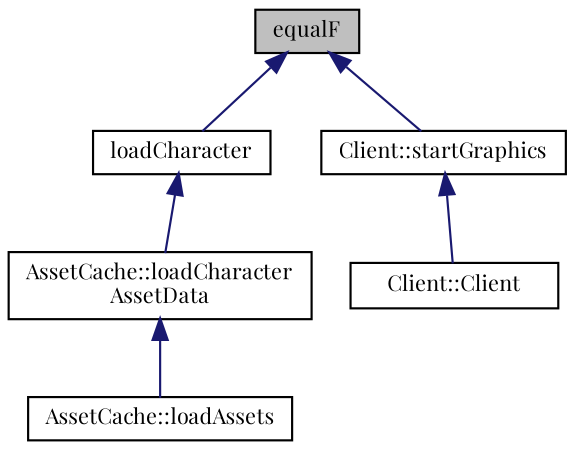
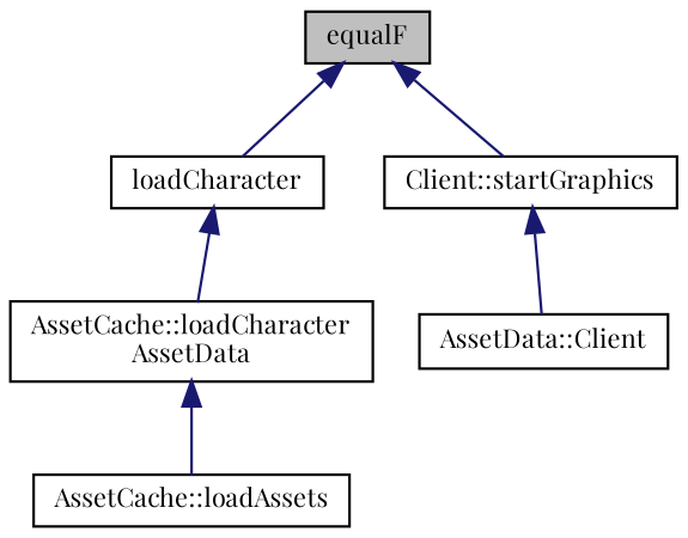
  digraph {
    fontname="Playfair Display"
    rankdir=TB
    node [color=black fillcolor=white fontname="Playfair Display" fontsize=10 shape=record style=filled]
    edge [color=midnightblue dir=back fontname="Playfair Display" fontsize=10 labelfontname=Helvetica labelfontsize=10 style=solid]
    n1 [fillcolor=grey75 fontcolor=black height=0.2 label=equalF width=0.4]
    n2 [height=0.2 label=loadCharacter width=0.4]
    n3 [height=0.2 label="Client::startGraphics" width=0.4]
    n4 [height=0.2 label="AssetCache::loadCharacter\lAssetData" width=0.4]
    n5 [height=0.2 label="AssetCache::loadAssets" width=0.4]
-   n6 [height=0.2 label="Client::Client" width=0.4]
+   n6 [height=0.2 label="AssetData::Client" width=0.4]
    n1 -> n2
    n1 -> n3
    n2 -> n4
    n3 -> n6
    n4 -> n5
  }
